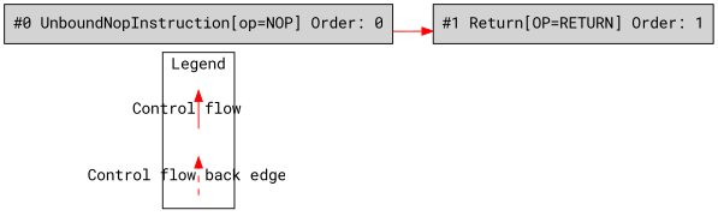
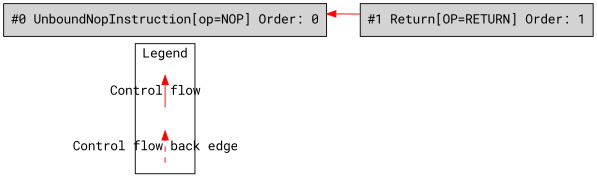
  digraph {
    ordering=in
    rankdir=LR
    fontname="Roboto Mono"
    node [shape=point style=invis fontname="Roboto Mono"]
    edge [color=red fontname="Roboto Mono"]
    c0
    c1
    c2
    c3
    n5 [fillcolor=lightgrey label="#0 UnboundNopInstruction[op=NOP] Order: 0" shape=box style=filled]
    n6 [fillcolor=lightgrey label="#1 Return[OP=RETURN] Order: 1" shape=box style=filled]
    subgraph cluster_1 {
      label=Legend
      subgraph sub_2 {
        label=Legend
        rank=same
        c0
        c1
        c2
        c3
      }
    }
    c0 -> c1 [label="Control flow" style=solid]
    c2 -> c3 [label="Control flow back edge" style=dashed]
-   n5 -> n6
+   n6 -> n5
  }
